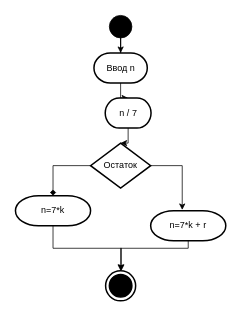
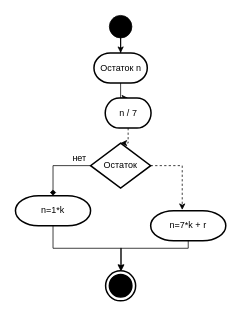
  <mxCell id="0" />
  <mxCell id="1" parent="0" />
  <mxCell id="2" style="edgeStyle=orthogonalEdgeStyle;rounded=0;orthogonalLoop=1;jettySize=auto;html=1;entryX=0.5;entryY=0;entryDx=0;entryDy=0;entryPerimeter=0;" edge="1" parent="1" source="3" target="5"><mxGeometry relative="1" as="geometry" /></mxCell>
  <mxCell id="3" value="" style="ellipse;whiteSpace=wrap;html=1;aspect=fixed;fillColor=#000000;" vertex="1" parent="1"><mxGeometry x="145" y="20" width="30" height="30" as="geometry" /></mxCell>
  <mxCell id="4" style="edgeStyle=orthogonalEdgeStyle;rounded=0;orthogonalLoop=1;jettySize=auto;html=1;entryX=0.5;entryY=0;entryDx=0;entryDy=0;entryPerimeter=0;" edge="1" parent="1" source="5" target="10"><mxGeometry relative="1" as="geometry" /></mxCell>
- <mxCell id="5" value="Ввод n" style="strokeWidth=2;html=1;shape=mxgraph.flowchart.terminator;whiteSpace=wrap;" vertex="1" parent="1"><mxGeometry x="124.5" y="70" width="71" height="40" as="geometry" /></mxCell>
- <mxCell id="6" style="edgeStyle=orthogonalEdgeStyle;rounded=0;orthogonalLoop=1;jettySize=auto;html=1;entryX=0.42;entryY=-0.025;entryDx=0;entryDy=0;entryPerimeter=0;" edge="1" parent="1" source="8" target="13"><mxGeometry relative="1" as="geometry"><mxPoint x="281" y="220" as="targetPoint" /><Array as="points"><mxPoint x="242" y="220" /></Array></mxGeometry></mxCell>
+ <mxCell id="5" value="Остаток n" style="strokeWidth=2;html=1;shape=mxgraph.flowchart.terminator;whiteSpace=wrap;" vertex="1" parent="1"><mxGeometry x="124.5" y="70" width="71" height="40" as="geometry" /></mxCell>
+ <mxCell id="6" style="edgeStyle=orthogonalEdgeStyle;rounded=0;orthogonalLoop=1;jettySize=auto;html=1;entryX=0.42;entryY=-0.025;entryDx=0;entryDy=0;entryPerimeter=0;dashed=1;" edge="1" parent="1" source="8" target="13"><mxGeometry relative="1" as="geometry"><mxPoint x="281" y="220" as="targetPoint" /><Array as="points"><mxPoint x="242" y="220" /></Array></mxGeometry></mxCell>
  <mxCell id="7" style="edgeStyle=orthogonalEdgeStyle;rounded=0;orthogonalLoop=1;jettySize=auto;html=1;entryX=0.5;entryY=0;entryDx=0;entryDy=0;entryPerimeter=0;endArrow=diamond;" edge="1" parent="1" source="8" target="15"><mxGeometry relative="1" as="geometry"><mxPoint x="51" y="240" as="targetPoint" /><Array as="points"><mxPoint x="70" y="220" /></Array></mxGeometry></mxCell>
  <mxCell id="8" value="Остаток" style="strokeWidth=2;html=1;shape=mxgraph.flowchart.decision;whiteSpace=wrap;" vertex="1" parent="1"><mxGeometry x="120" y="190" width="80" height="60" as="geometry" /></mxCell>
- <mxCell id="9" style="edgeStyle=orthogonalEdgeStyle;rounded=0;orthogonalLoop=1;jettySize=auto;html=1;entryX=0.5;entryY=0;entryDx=0;entryDy=0;entryPerimeter=0;" edge="1" parent="1" source="10" target="8"><mxGeometry relative="1" as="geometry" /></mxCell>
+ <mxCell id="9" style="edgeStyle=orthogonalEdgeStyle;rounded=0;orthogonalLoop=1;jettySize=auto;html=1;entryX=0.5;entryY=0;entryDx=0;entryDy=0;entryPerimeter=0;dashed=1;" edge="1" parent="1" source="10" target="8"><mxGeometry relative="1" as="geometry" /></mxCell>
  <mxCell id="10" value="n / 7" style="strokeWidth=2;html=1;shape=mxgraph.flowchart.terminator;whiteSpace=wrap;" vertex="1" parent="1"><mxGeometry x="139.5" y="130" width="61" height="40" as="geometry" /></mxCell>
+ <mxCell id="11" value="нет" style="text;html=1;align=center;verticalAlign=middle;resizable=0;points=[];autosize=1;strokeColor=none;fillColor=none;" vertex="1" parent="1"><mxGeometry x="90" y="200" width="30" height="20" as="geometry" /></mxCell>
  <mxCell id="12" style="edgeStyle=orthogonalEdgeStyle;rounded=0;orthogonalLoop=1;jettySize=auto;html=1;entryX=0.5;entryY=0;entryDx=0;entryDy=0;entryPerimeter=0;" edge="1" parent="1" source="13" target="16"><mxGeometry relative="1" as="geometry"><Array as="points"><mxPoint x="250" y="330" /><mxPoint x="160" y="330" /></Array></mxGeometry></mxCell>
  <mxCell id="13" value="n=7*k + r" style="strokeWidth=2;html=1;shape=mxgraph.flowchart.terminator;whiteSpace=wrap;fillColor=#FFFFFF;" vertex="1" parent="1"><mxGeometry x="200" y="280" width="100" height="40" as="geometry" /></mxCell>
  <mxCell id="14" style="edgeStyle=orthogonalEdgeStyle;rounded=0;orthogonalLoop=1;jettySize=auto;html=1;" edge="1" parent="1" source="15"><mxGeometry relative="1" as="geometry"><mxPoint x="161" y="360" as="targetPoint" /><Array as="points"><mxPoint x="70" y="330" /><mxPoint x="161" y="330" /></Array></mxGeometry></mxCell>
- <mxCell id="15" value="n=7*k" style="strokeWidth=2;html=1;shape=mxgraph.flowchart.terminator;whiteSpace=wrap;fillColor=#FFFFFF;" vertex="1" parent="1"><mxGeometry x="20" y="260" width="100" height="40" as="geometry" /></mxCell>
+ <mxCell id="15" value="n=1*k" style="strokeWidth=2;html=1;shape=mxgraph.flowchart.terminator;whiteSpace=wrap;fillColor=#FFFFFF;" vertex="1" parent="1"><mxGeometry x="20" y="260" width="100" height="40" as="geometry" /></mxCell>
  <mxCell id="16" value="" style="strokeWidth=2;html=1;shape=mxgraph.flowchart.start_2;whiteSpace=wrap;fillColor=#FFFFFF;" vertex="1" parent="1"><mxGeometry x="140" y="360" width="40" height="40" as="geometry" /></mxCell>
  <mxCell id="17" value="" style="strokeWidth=2;html=1;shape=mxgraph.flowchart.start_2;whiteSpace=wrap;fillColor=#000000;" vertex="1" parent="1"><mxGeometry x="145" y="365" width="30" height="30" as="geometry" /></mxCell>
